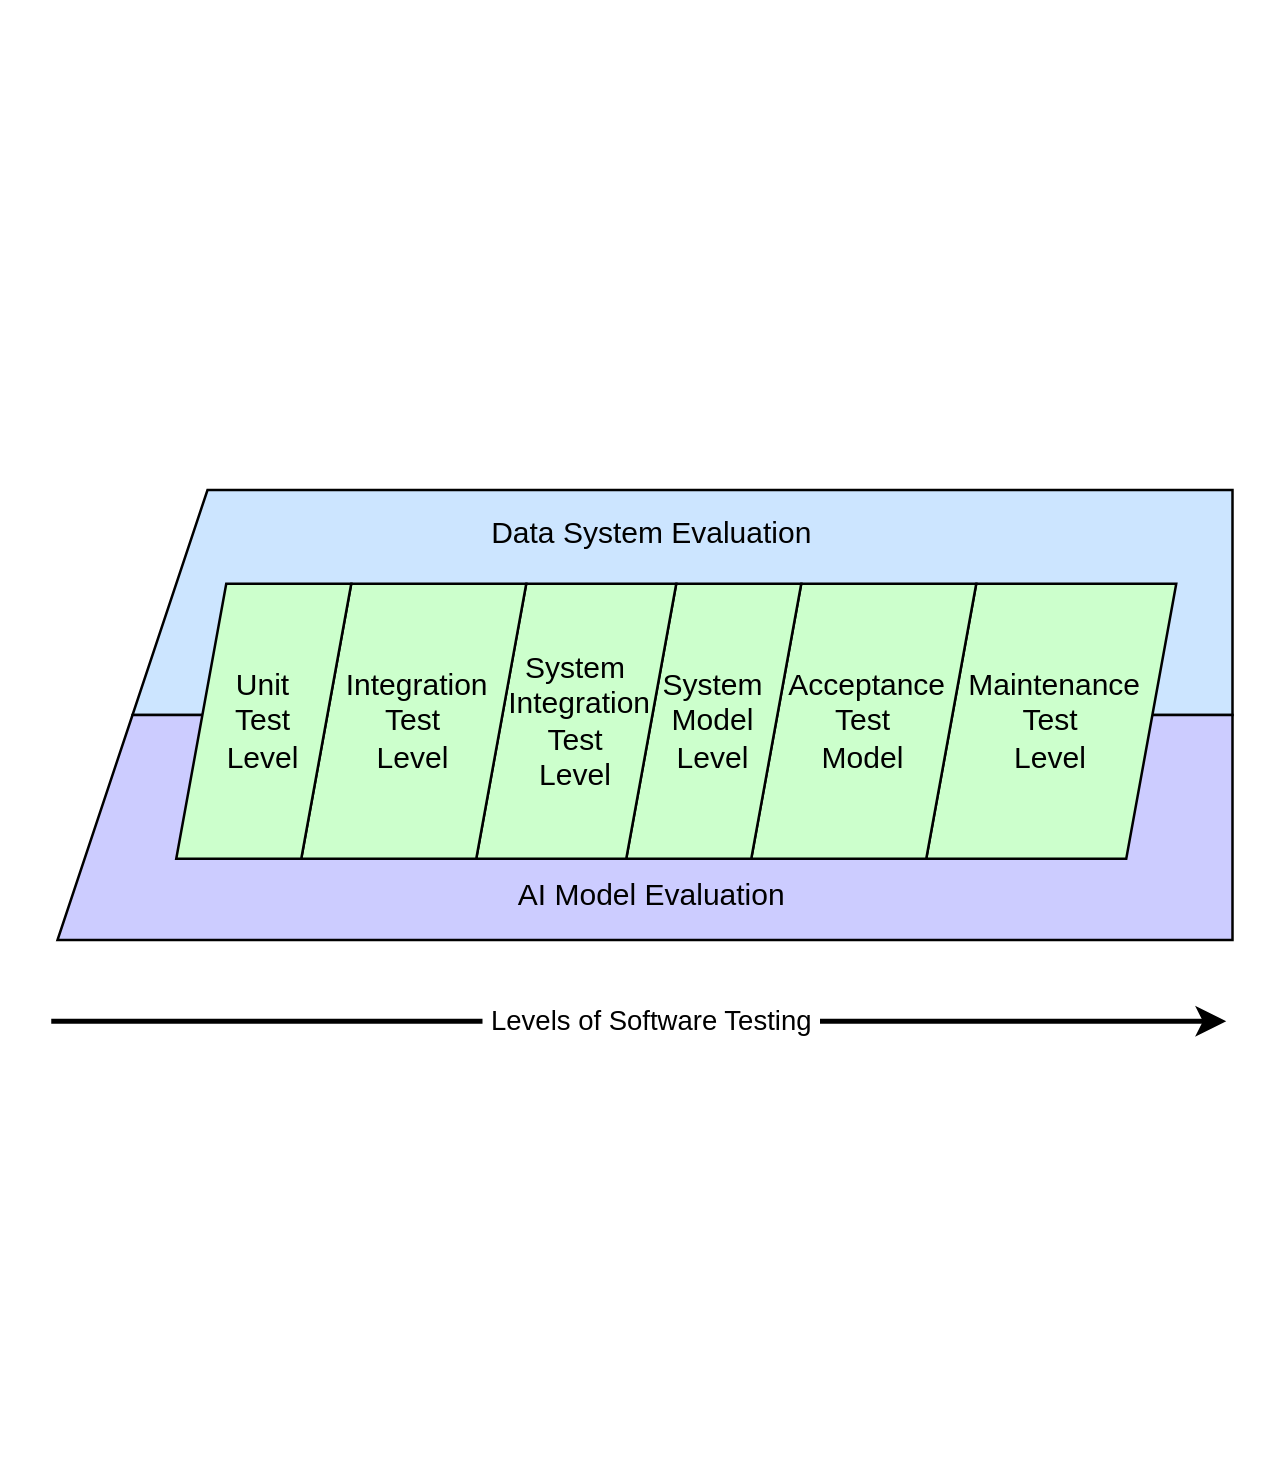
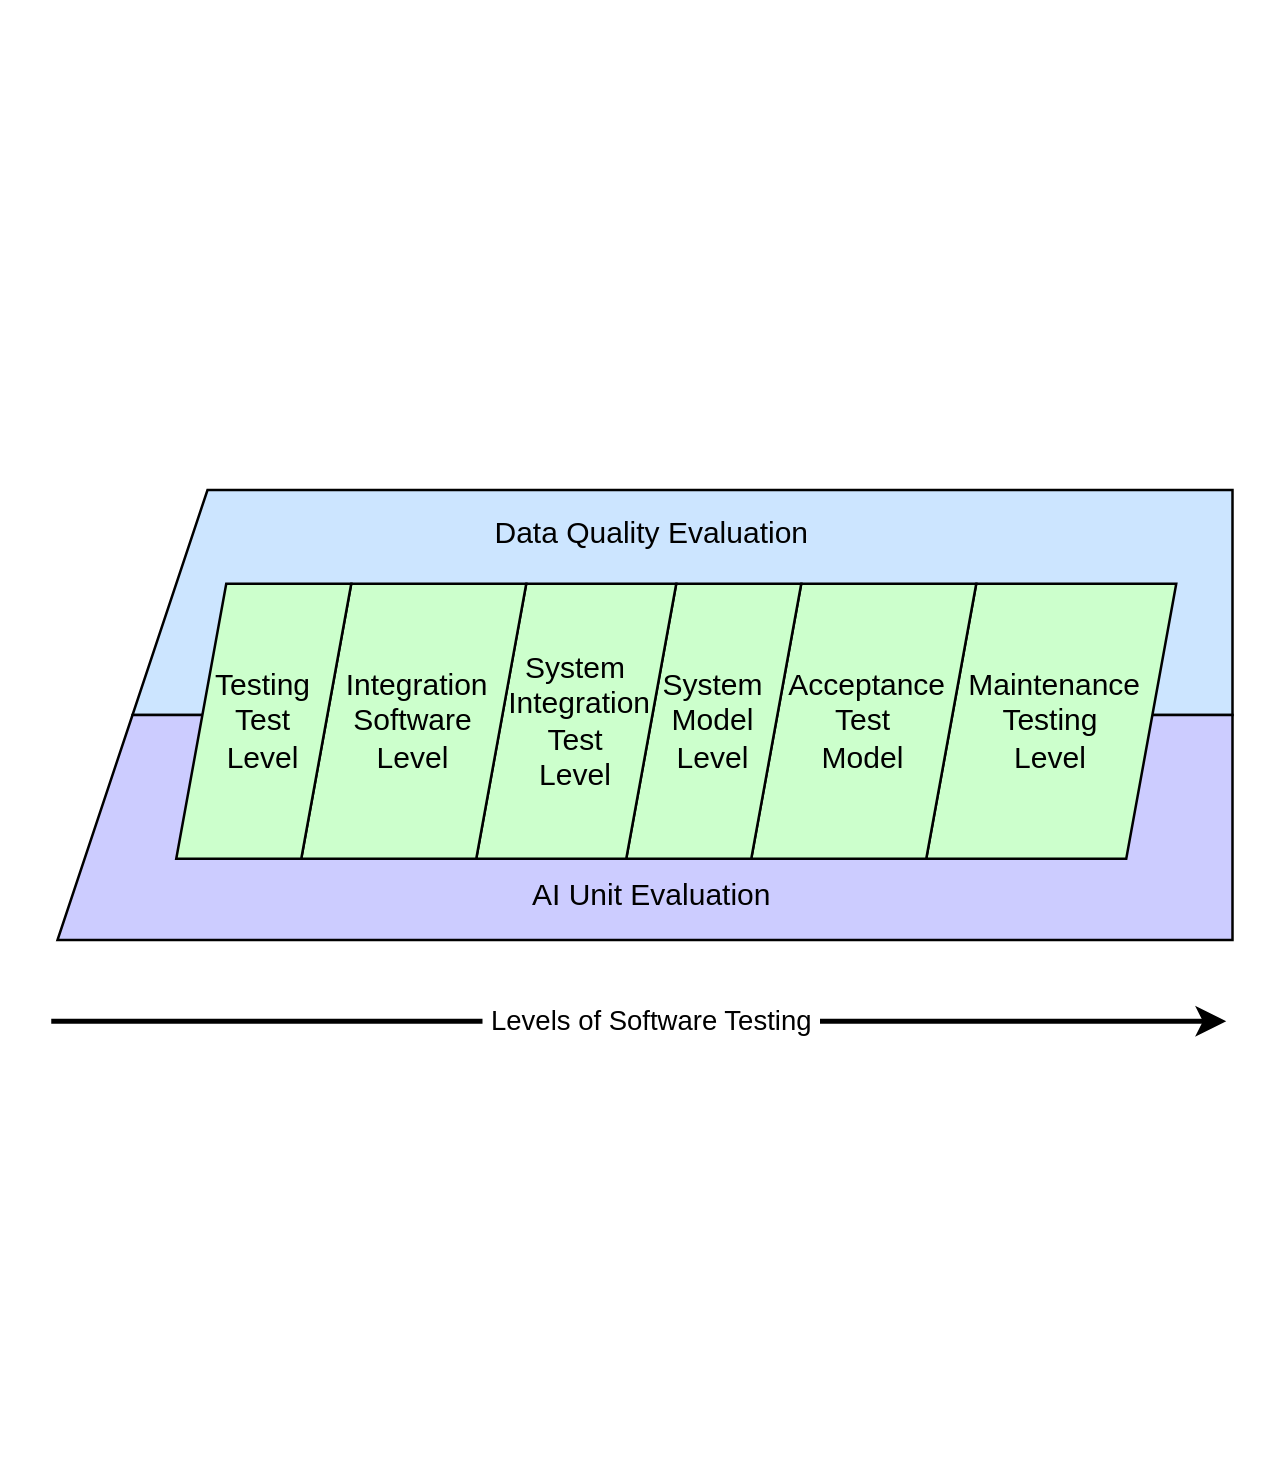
  <mxCell id="0" />
  <mxCell id="1" parent="0" />
  <mxCell id="2" value="" style="shape=manualInput;whiteSpace=wrap;html=1;rotation=90;flipH=0;flipV=1;fillColor=#CCE5FF;" vertex="1" parent="1"><mxGeometry x="227.5" y="20.5" width="90" height="440" as="geometry" /></mxCell>
  <mxCell id="3" value="" style="shape=manualInput;whiteSpace=wrap;html=1;rotation=90;flipH=0;flipV=1;fillColor=#CCCCFF;" vertex="1" parent="1"><mxGeometry x="212.5" y="95.5" width="90" height="470" as="geometry" /></mxCell>
  <mxCell id="4" value="" style="endArrow=classic;html=1;rounded=0;strokeWidth=2;" edge="1" parent="1"><mxGeometry width="50" height="50" relative="1" as="geometry"><mxPoint x="20" y="408" as="sourcePoint" /><mxPoint x="490" y="408" as="targetPoint" /></mxGeometry></mxCell>
  <mxCell id="5" value="&amp;nbsp;Levels of Software Testing&amp;nbsp;" style="edgeLabel;html=1;align=center;verticalAlign=middle;resizable=0;points=[];" vertex="1" connectable="0" parent="4"><mxGeometry x="0.019" y="1" relative="1" as="geometry"><mxPoint as="offset" /></mxGeometry></mxCell>
- <mxCell id="6" value="&amp;nbsp;Maintenance&lt;br&gt;Test&lt;br&gt;Level" style="shape=parallelogram;perimeter=parallelogramPerimeter;whiteSpace=wrap;html=1;fixedSize=1;fillColor=#CCFFCC;" vertex="1" parent="1"><mxGeometry x="370" y="233" width="100" height="110" as="geometry" /></mxCell>
+ <mxCell id="6" value="&amp;nbsp;Maintenance&lt;br&gt;Testing&lt;br&gt;Level" style="shape=parallelogram;perimeter=parallelogramPerimeter;whiteSpace=wrap;html=1;fixedSize=1;fillColor=#CCFFCC;" vertex="1" parent="1"><mxGeometry x="370" y="233" width="100" height="110" as="geometry" /></mxCell>
  <mxCell id="7" value="&amp;nbsp;Acceptance&lt;br&gt;Test&lt;br&gt;Model" style="shape=parallelogram;perimeter=parallelogramPerimeter;whiteSpace=wrap;html=1;fixedSize=1;fillColor=#CCFFCC;" vertex="1" parent="1"><mxGeometry x="300" y="233" width="90" height="110" as="geometry" /></mxCell>
  <mxCell id="8" value="System&lt;br&gt;Model&lt;br&gt;Level" style="shape=parallelogram;perimeter=parallelogramPerimeter;whiteSpace=wrap;html=1;fixedSize=1;fillColor=#CCFFCC;" vertex="1" parent="1"><mxGeometry x="250" y="233" width="70" height="110" as="geometry" /></mxCell>
  <mxCell id="9" value="System&lt;br&gt;&amp;nbsp;Integration&lt;br&gt;Test&lt;br&gt;Level" style="shape=parallelogram;perimeter=parallelogramPerimeter;whiteSpace=wrap;html=1;fixedSize=1;fillColor=#CCFFCC;" vertex="1" parent="1"><mxGeometry x="190" y="233" width="80" height="110" as="geometry" /></mxCell>
- <mxCell id="10" value="&amp;nbsp;Integration&lt;br&gt;Test&lt;br&gt;Level" style="shape=parallelogram;perimeter=parallelogramPerimeter;whiteSpace=wrap;html=1;fixedSize=1;fillColor=#CCFFCC;" vertex="1" parent="1"><mxGeometry x="120" y="233" width="90" height="110" as="geometry" /></mxCell>
- <mxCell id="11" value="Unit &lt;br&gt;Test&lt;br&gt;Level" style="shape=parallelogram;perimeter=parallelogramPerimeter;whiteSpace=wrap;html=1;fixedSize=1;fillColor=#CCFFCC;" vertex="1" parent="1"><mxGeometry x="70" y="233" width="70" height="110" as="geometry" /></mxCell>
- <mxCell id="12" value="AI Model Evaluation" style="text;html=1;strokeColor=none;fillColor=none;align=center;verticalAlign=middle;whiteSpace=wrap;rounded=0;" vertex="1" parent="1"><mxGeometry x="193" y="343" width="135" height="30" as="geometry" /></mxCell>
- <mxCell id="13" value="Data System Evaluation" style="text;html=1;strokeColor=none;fillColor=none;align=center;verticalAlign=middle;whiteSpace=wrap;rounded=0;" vertex="1" parent="1"><mxGeometry x="193" y="198" width="135" height="30" as="geometry" /></mxCell>
+ <mxCell id="10" value="&amp;nbsp;Integration&lt;br&gt;Software&lt;br&gt;Level" style="shape=parallelogram;perimeter=parallelogramPerimeter;whiteSpace=wrap;html=1;fixedSize=1;fillColor=#CCFFCC;" vertex="1" parent="1"><mxGeometry x="120" y="233" width="90" height="110" as="geometry" /></mxCell>
+ <mxCell id="11" value="Testing &lt;br&gt;Test&lt;br&gt;Level" style="shape=parallelogram;perimeter=parallelogramPerimeter;whiteSpace=wrap;html=1;fixedSize=1;fillColor=#CCFFCC;" vertex="1" parent="1"><mxGeometry x="70" y="233" width="70" height="110" as="geometry" /></mxCell>
+ <mxCell id="12" value="AI Unit Evaluation" style="text;html=1;strokeColor=none;fillColor=none;align=center;verticalAlign=middle;whiteSpace=wrap;rounded=0;" vertex="1" parent="1"><mxGeometry x="193" y="343" width="135" height="30" as="geometry" /></mxCell>
+ <mxCell id="13" value="Data Quality Evaluation" style="text;html=1;strokeColor=none;fillColor=none;align=center;verticalAlign=middle;whiteSpace=wrap;rounded=0;" vertex="1" parent="1"><mxGeometry x="193" y="198" width="135" height="30" as="geometry" /></mxCell>
